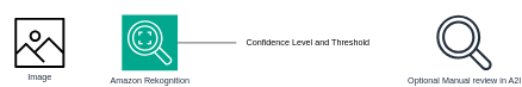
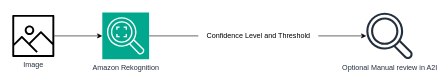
  <mxCell id="0" />
  <mxCell id="1" parent="0" />
  <mxCell id="2" style="edgeStyle=orthogonalEdgeStyle;rounded=0;orthogonalLoop=1;jettySize=auto;html=1;endArrow=none;" edge="1" parent="1" source="3" target="8"><mxGeometry relative="1" as="geometry" /></mxCell>
  <mxCell id="3" value="Amazon Rekognition" style="sketch=0;points=[[0,0,0],[0.25,0,0],[0.5,0,0],[0.75,0,0],[1,0,0],[0,1,0],[0.25,1,0],[0.5,1,0],[0.75,1,0],[1,1,0],[0,0.25,0],[0,0.5,0],[0,0.75,0],[1,0.25,0],[1,0.5,0],[1,0.75,0]];outlineConnect=0;fontColor=#232F3E;fillColor=#01A88D;strokeColor=#ffffff;dashed=0;verticalLabelPosition=bottom;verticalAlign=top;align=center;html=1;fontSize=12;fontStyle=0;aspect=fixed;shape=mxgraph.aws4.resourceIcon;resIcon=mxgraph.aws4.rekognition_2;" vertex="1" parent="1"><mxGeometry x="170" y="20" width="78" height="78" as="geometry" /></mxCell>
  <mxCell id="4" value="Optional Manual review in A2I" style="sketch=0;outlineConnect=0;fontColor=#232F3E;gradientColor=none;fillColor=#232F3D;strokeColor=none;dashed=0;verticalLabelPosition=bottom;verticalAlign=top;align=center;html=1;fontSize=12;fontStyle=0;aspect=fixed;pointerEvents=1;shape=mxgraph.aws4.magnifying_glass_2;" vertex="1" parent="1"><mxGeometry x="610" y="20" width="78" height="78" as="geometry" /></mxCell>
+ <mxCell id="5" style="edgeStyle=orthogonalEdgeStyle;rounded=0;orthogonalLoop=1;jettySize=auto;html=1;" edge="1" parent="1" source="6" target="3"><mxGeometry relative="1" as="geometry" /></mxCell>
  <mxCell id="6" value="Image" style="sketch=0;outlineConnect=0;fontColor=#232F3E;gradientColor=none;fillColor=#000000;strokeColor=none;dashed=0;verticalLabelPosition=bottom;verticalAlign=top;align=center;html=1;fontSize=12;fontStyle=0;aspect=fixed;pointerEvents=1;shape=mxgraph.aws4.container_registry_image;" vertex="1" parent="1"><mxGeometry x="20" y="24" width="70" height="70" as="geometry" /></mxCell>
+ <mxCell id="7" style="edgeStyle=orthogonalEdgeStyle;rounded=0;orthogonalLoop=1;jettySize=auto;html=1;" edge="1" parent="1" source="8" target="4"><mxGeometry relative="1" as="geometry" /></mxCell>
  <mxCell id="8" value="Confidence Level and Threshold" style="text;html=1;align=center;verticalAlign=middle;resizable=0;points=[];autosize=1;strokeColor=none;fillColor=none;" vertex="1" parent="1"><mxGeometry x="330" y="44" width="200" height="30" as="geometry" /></mxCell>
